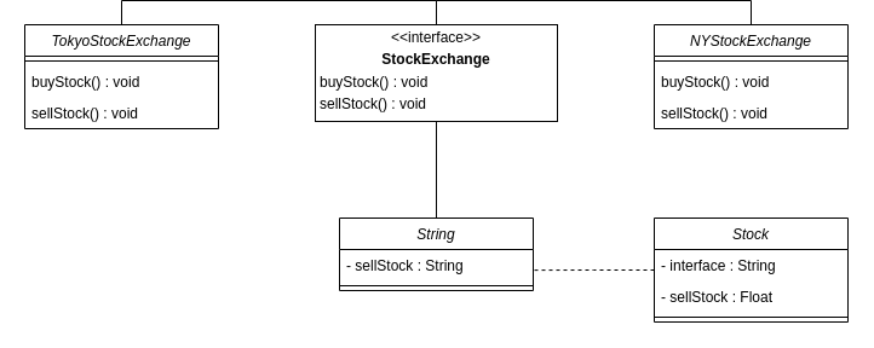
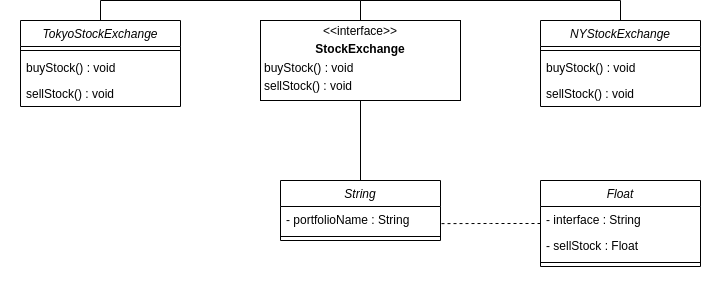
  <mxCell id="0" />
  <mxCell id="1" parent="0" />
  <mxCell id="2" style="edgeStyle=orthogonalEdgeStyle;rounded=0;orthogonalLoop=1;jettySize=auto;html=1;entryX=0.5;entryY=0;entryDx=0;entryDy=0;exitX=0.5;exitY=0;exitDx=0;exitDy=0;endArrow=none;endFill=0;" parent="1" source="3" target="8" edge="1"><mxGeometry relative="1" as="geometry" /></mxCell>
  <mxCell id="3" value="NYStockExchange" style="swimlane;fontStyle=2;align=center;verticalAlign=top;childLayout=stackLayout;horizontal=1;startSize=26;horizontalStack=0;resizeParent=1;resizeLast=0;collapsible=1;marginBottom=0;rounded=0;shadow=0;strokeWidth=1;" parent="1" vertex="1"><mxGeometry x="540" y="20" width="160" height="86" as="geometry"><mxRectangle x="230" y="140" width="160" height="26" as="alternateBounds" /></mxGeometry></mxCell>
  <mxCell id="4" value="" style="line;html=1;strokeWidth=1;align=left;verticalAlign=middle;spacingTop=-1;spacingLeft=3;spacingRight=3;rotatable=0;labelPosition=right;points=[];portConstraint=eastwest;" parent="3" vertex="1"><mxGeometry y="26" width="160" height="8" as="geometry" /></mxCell>
  <mxCell id="5" value="buyStock() : void" style="text;align=left;verticalAlign=top;spacingLeft=4;spacingRight=4;overflow=hidden;rotatable=0;points=[[0,0.5],[1,0.5]];portConstraint=eastwest;" parent="3" vertex="1"><mxGeometry y="34" width="160" height="26" as="geometry" /></mxCell>
  <mxCell id="6" value="sellStock() : void" style="text;align=left;verticalAlign=top;spacingLeft=4;spacingRight=4;overflow=hidden;rotatable=0;points=[[0,0.5],[1,0.5]];portConstraint=eastwest;" parent="3" vertex="1"><mxGeometry y="60" width="160" height="26" as="geometry" /></mxCell>
  <mxCell id="7" style="edgeStyle=orthogonalEdgeStyle;rounded=0;orthogonalLoop=1;jettySize=auto;html=1;entryX=0.5;entryY=0;entryDx=0;entryDy=0;endArrow=none;endFill=0;exitX=0.5;exitY=0;exitDx=0;exitDy=0;" parent="1" source="8" target="14" edge="1"><mxGeometry relative="1" as="geometry" /></mxCell>
  <mxCell id="8" value="&lt;p style=&quot;margin: 0px ; margin-top: 4px ; text-align: center&quot;&gt;&amp;lt;&amp;lt;interface&amp;gt;&amp;gt;&lt;/p&gt;&lt;p style=&quot;margin: 0px ; margin-top: 4px ; text-align: center&quot;&gt;&lt;b&gt;StockExchange&lt;/b&gt;&lt;br&gt;&lt;/p&gt;&lt;p style=&quot;margin: 0px ; margin-top: 4px ; margin-left: 4px ; text-align: left&quot;&gt;&lt;span&gt;buyStock() : void&lt;/span&gt;&lt;br&gt;&lt;/p&gt;&lt;p style=&quot;margin: 0px ; margin-top: 4px ; margin-left: 4px ; text-align: left&quot;&gt;&lt;span&gt;sellStock() : void&lt;/span&gt;&lt;/p&gt;" style="shape=rect;html=1;overflow=fill;whiteSpace=wrap;" parent="1" vertex="1"><mxGeometry x="260" y="20" width="200" height="80" as="geometry" /></mxCell>
  <mxCell id="9" style="edgeStyle=orthogonalEdgeStyle;rounded=0;orthogonalLoop=1;jettySize=auto;html=1;entryX=0.999;entryY=0.659;entryDx=0;entryDy=0;endArrow=none;endFill=0;entryPerimeter=0;dashed=1;" parent="1" source="10" target="20" edge="1"><mxGeometry relative="1" as="geometry"><mxPoint x="440" y="245" as="targetPoint" /></mxGeometry></mxCell>
- <mxCell id="10" value="Stock" style="swimlane;fontStyle=2;align=center;verticalAlign=top;childLayout=stackLayout;horizontal=1;startSize=26;horizontalStack=0;resizeParent=1;resizeLast=0;collapsible=1;marginBottom=0;rounded=0;shadow=0;strokeWidth=1;" parent="1" vertex="1"><mxGeometry x="540" y="180" width="160" height="86" as="geometry"><mxRectangle x="230" y="140" width="160" height="26" as="alternateBounds" /></mxGeometry></mxCell>
+ <mxCell id="10" value="Float" style="swimlane;fontStyle=2;align=center;verticalAlign=top;childLayout=stackLayout;horizontal=1;startSize=26;horizontalStack=0;resizeParent=1;resizeLast=0;collapsible=1;marginBottom=0;rounded=0;shadow=0;strokeWidth=1;" parent="1" vertex="1"><mxGeometry x="540" y="180" width="160" height="86" as="geometry"><mxRectangle x="230" y="140" width="160" height="26" as="alternateBounds" /></mxGeometry></mxCell>
  <mxCell id="11" value="- interface : String" style="text;align=left;verticalAlign=top;spacingLeft=4;spacingRight=4;overflow=hidden;rotatable=0;points=[[0,0.5],[1,0.5]];portConstraint=eastwest;" parent="10" vertex="1"><mxGeometry y="26" width="160" height="26" as="geometry" /></mxCell>
  <mxCell id="12" value="- sellStock : Float" style="text;align=left;verticalAlign=top;spacingLeft=4;spacingRight=4;overflow=hidden;rotatable=0;points=[[0,0.5],[1,0.5]];portConstraint=eastwest;rounded=0;shadow=0;html=0;" parent="10" vertex="1"><mxGeometry y="52" width="160" height="26" as="geometry" /></mxCell>
  <mxCell id="13" value="" style="line;html=1;strokeWidth=1;align=left;verticalAlign=middle;spacingTop=-1;spacingLeft=3;spacingRight=3;rotatable=0;labelPosition=right;points=[];portConstraint=eastwest;" parent="10" vertex="1"><mxGeometry y="78" width="160" height="8" as="geometry" /></mxCell>
  <mxCell id="14" value="TokyoStockExchange" style="swimlane;fontStyle=2;align=center;verticalAlign=top;childLayout=stackLayout;horizontal=1;startSize=26;horizontalStack=0;resizeParent=1;resizeLast=0;collapsible=1;marginBottom=0;rounded=0;shadow=0;strokeWidth=1;" parent="1" vertex="1"><mxGeometry x="20" y="20" width="160" height="86" as="geometry"><mxRectangle x="230" y="140" width="160" height="26" as="alternateBounds" /></mxGeometry></mxCell>
  <mxCell id="15" value="" style="line;html=1;strokeWidth=1;align=left;verticalAlign=middle;spacingTop=-1;spacingLeft=3;spacingRight=3;rotatable=0;labelPosition=right;points=[];portConstraint=eastwest;" parent="14" vertex="1"><mxGeometry y="26" width="160" height="8" as="geometry" /></mxCell>
  <mxCell id="16" value="buyStock() : void" style="text;align=left;verticalAlign=top;spacingLeft=4;spacingRight=4;overflow=hidden;rotatable=0;points=[[0,0.5],[1,0.5]];portConstraint=eastwest;" parent="14" vertex="1"><mxGeometry y="34" width="160" height="26" as="geometry" /></mxCell>
  <mxCell id="17" value="sellStock() : void" style="text;align=left;verticalAlign=top;spacingLeft=4;spacingRight=4;overflow=hidden;rotatable=0;points=[[0,0.5],[1,0.5]];portConstraint=eastwest;" parent="14" vertex="1"><mxGeometry y="60" width="160" height="26" as="geometry" /></mxCell>
  <mxCell id="18" style="edgeStyle=orthogonalEdgeStyle;rounded=0;orthogonalLoop=1;jettySize=auto;html=1;entryX=0.5;entryY=1;entryDx=0;entryDy=0;endArrow=none;endFill=0;exitX=0.5;exitY=0;exitDx=0;exitDy=0;" parent="1" source="19" target="8" edge="1"><mxGeometry relative="1" as="geometry"><Array as="points" /></mxGeometry></mxCell>
  <mxCell id="19" value="String" style="swimlane;fontStyle=2;align=center;verticalAlign=top;childLayout=stackLayout;horizontal=1;startSize=26;horizontalStack=0;resizeParent=1;resizeLast=0;collapsible=1;marginBottom=0;rounded=0;shadow=0;strokeWidth=1;" parent="1" vertex="1"><mxGeometry x="280" y="180" width="160" height="60" as="geometry"><mxRectangle x="230" y="140" width="160" height="26" as="alternateBounds" /></mxGeometry></mxCell>
- <mxCell id="20" value="- sellStock : String" style="text;align=left;verticalAlign=top;spacingLeft=4;spacingRight=4;overflow=hidden;rotatable=0;points=[[0,0.5],[1,0.5]];portConstraint=eastwest;" parent="19" vertex="1"><mxGeometry y="26" width="160" height="26" as="geometry" /></mxCell>
+ <mxCell id="20" value="- portfolioName : String" style="text;align=left;verticalAlign=top;spacingLeft=4;spacingRight=4;overflow=hidden;rotatable=0;points=[[0,0.5],[1,0.5]];portConstraint=eastwest;" parent="19" vertex="1"><mxGeometry y="26" width="160" height="26" as="geometry" /></mxCell>
  <mxCell id="21" value="" style="line;html=1;strokeWidth=1;align=left;verticalAlign=middle;spacingTop=-1;spacingLeft=3;spacingRight=3;rotatable=0;labelPosition=right;points=[];portConstraint=eastwest;" parent="19" vertex="1"><mxGeometry y="52" width="160" height="8" as="geometry" /></mxCell>
